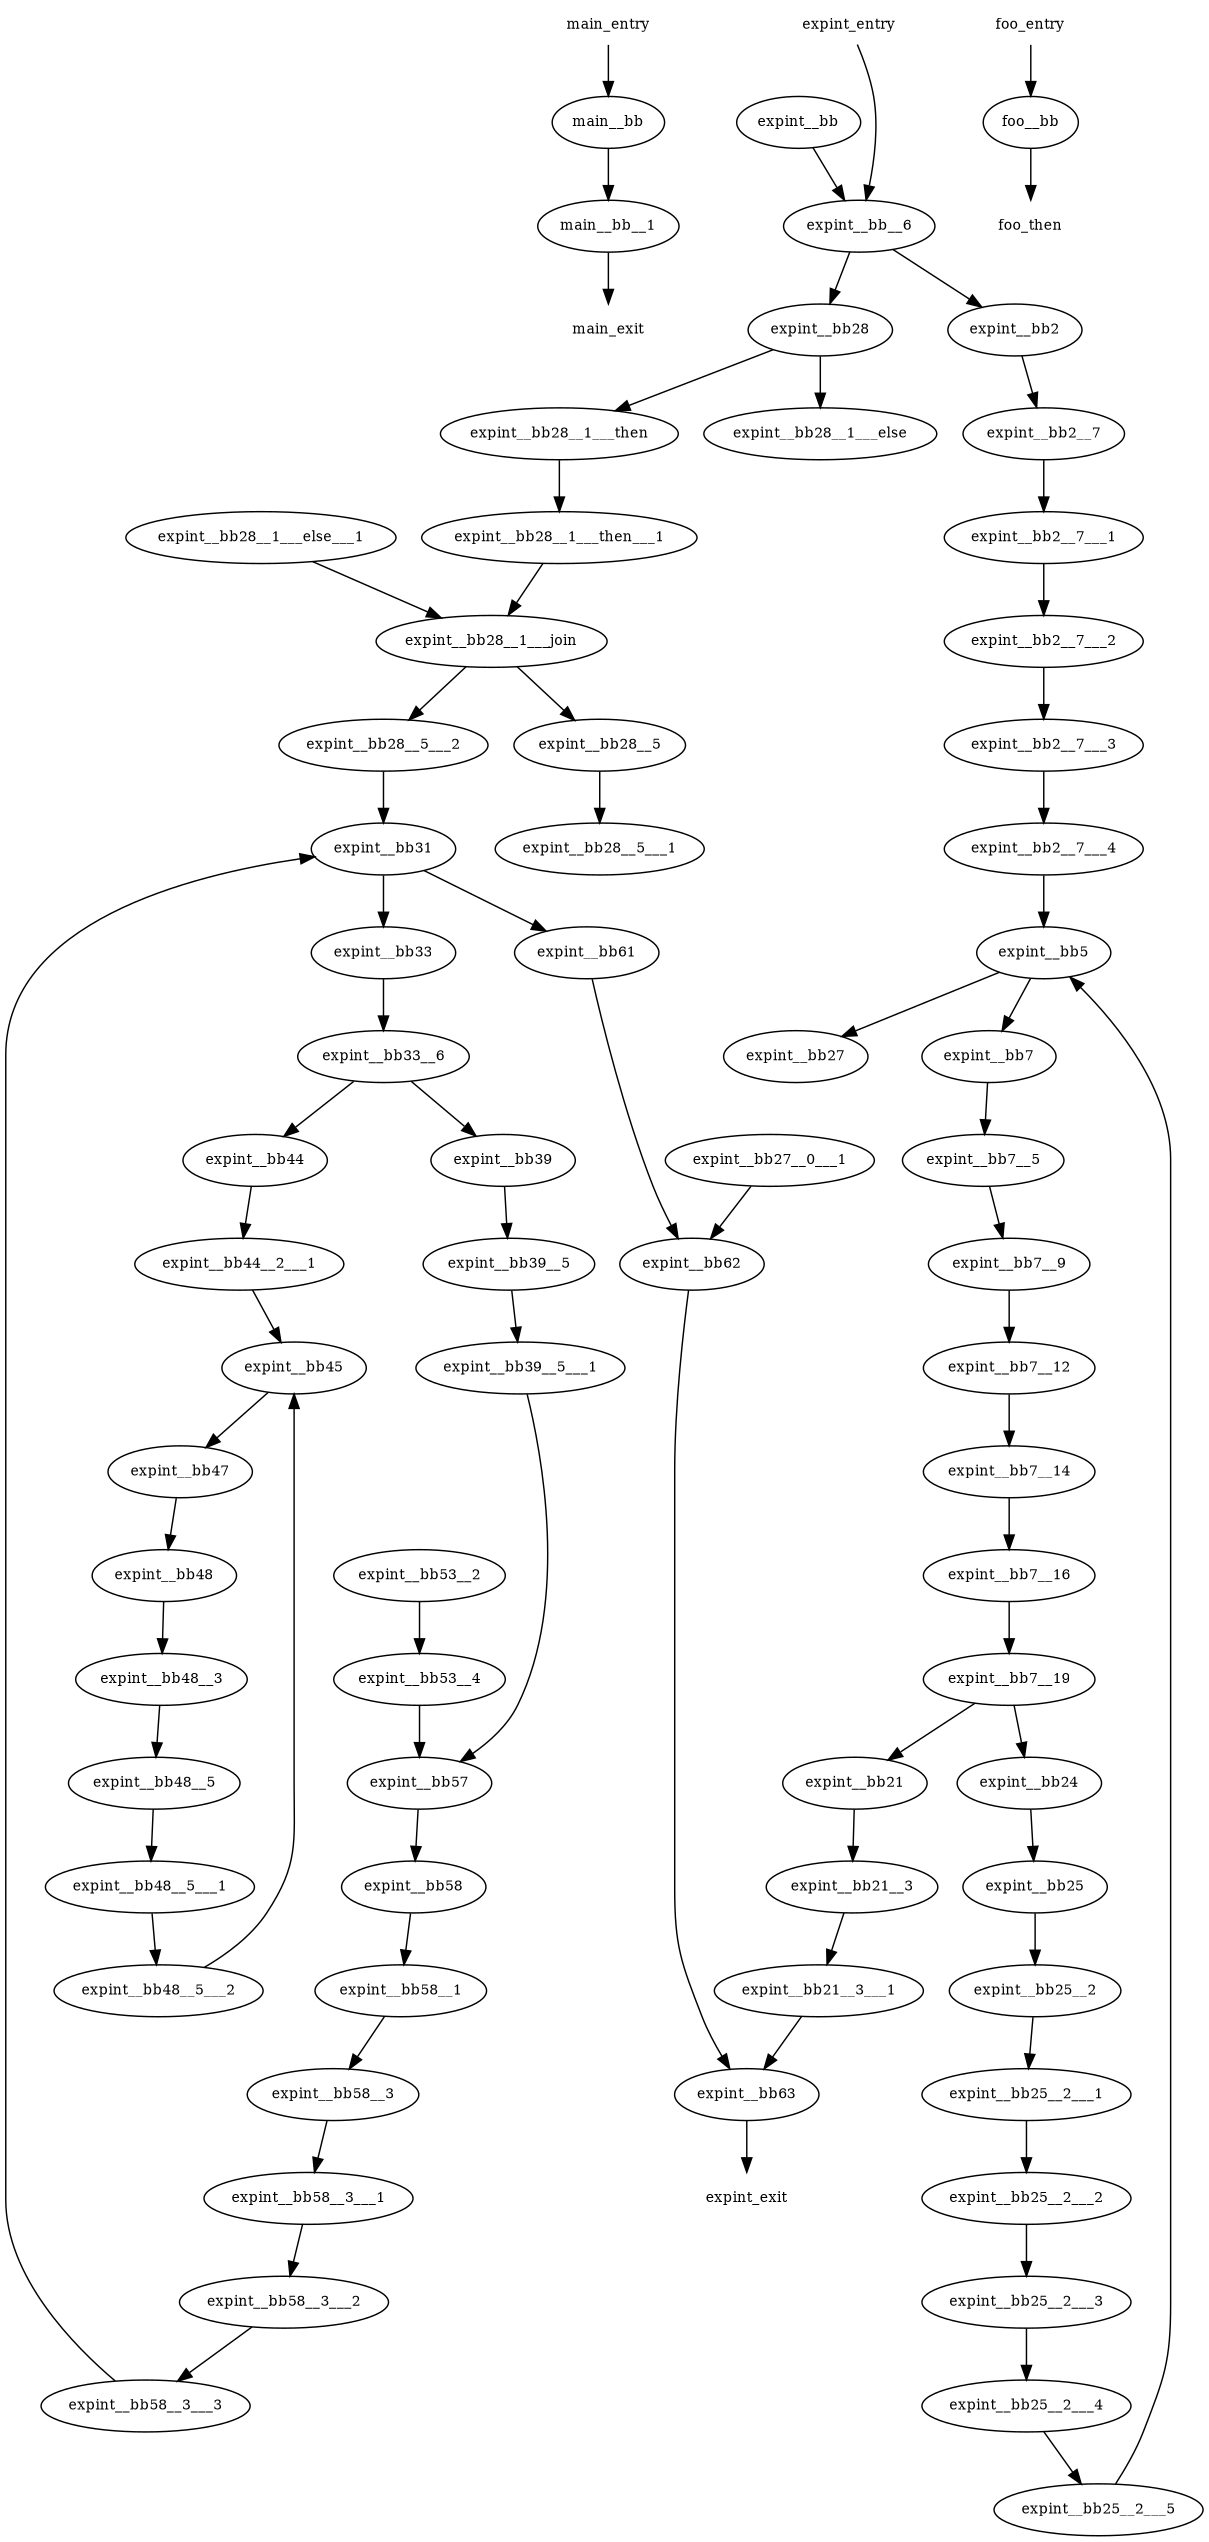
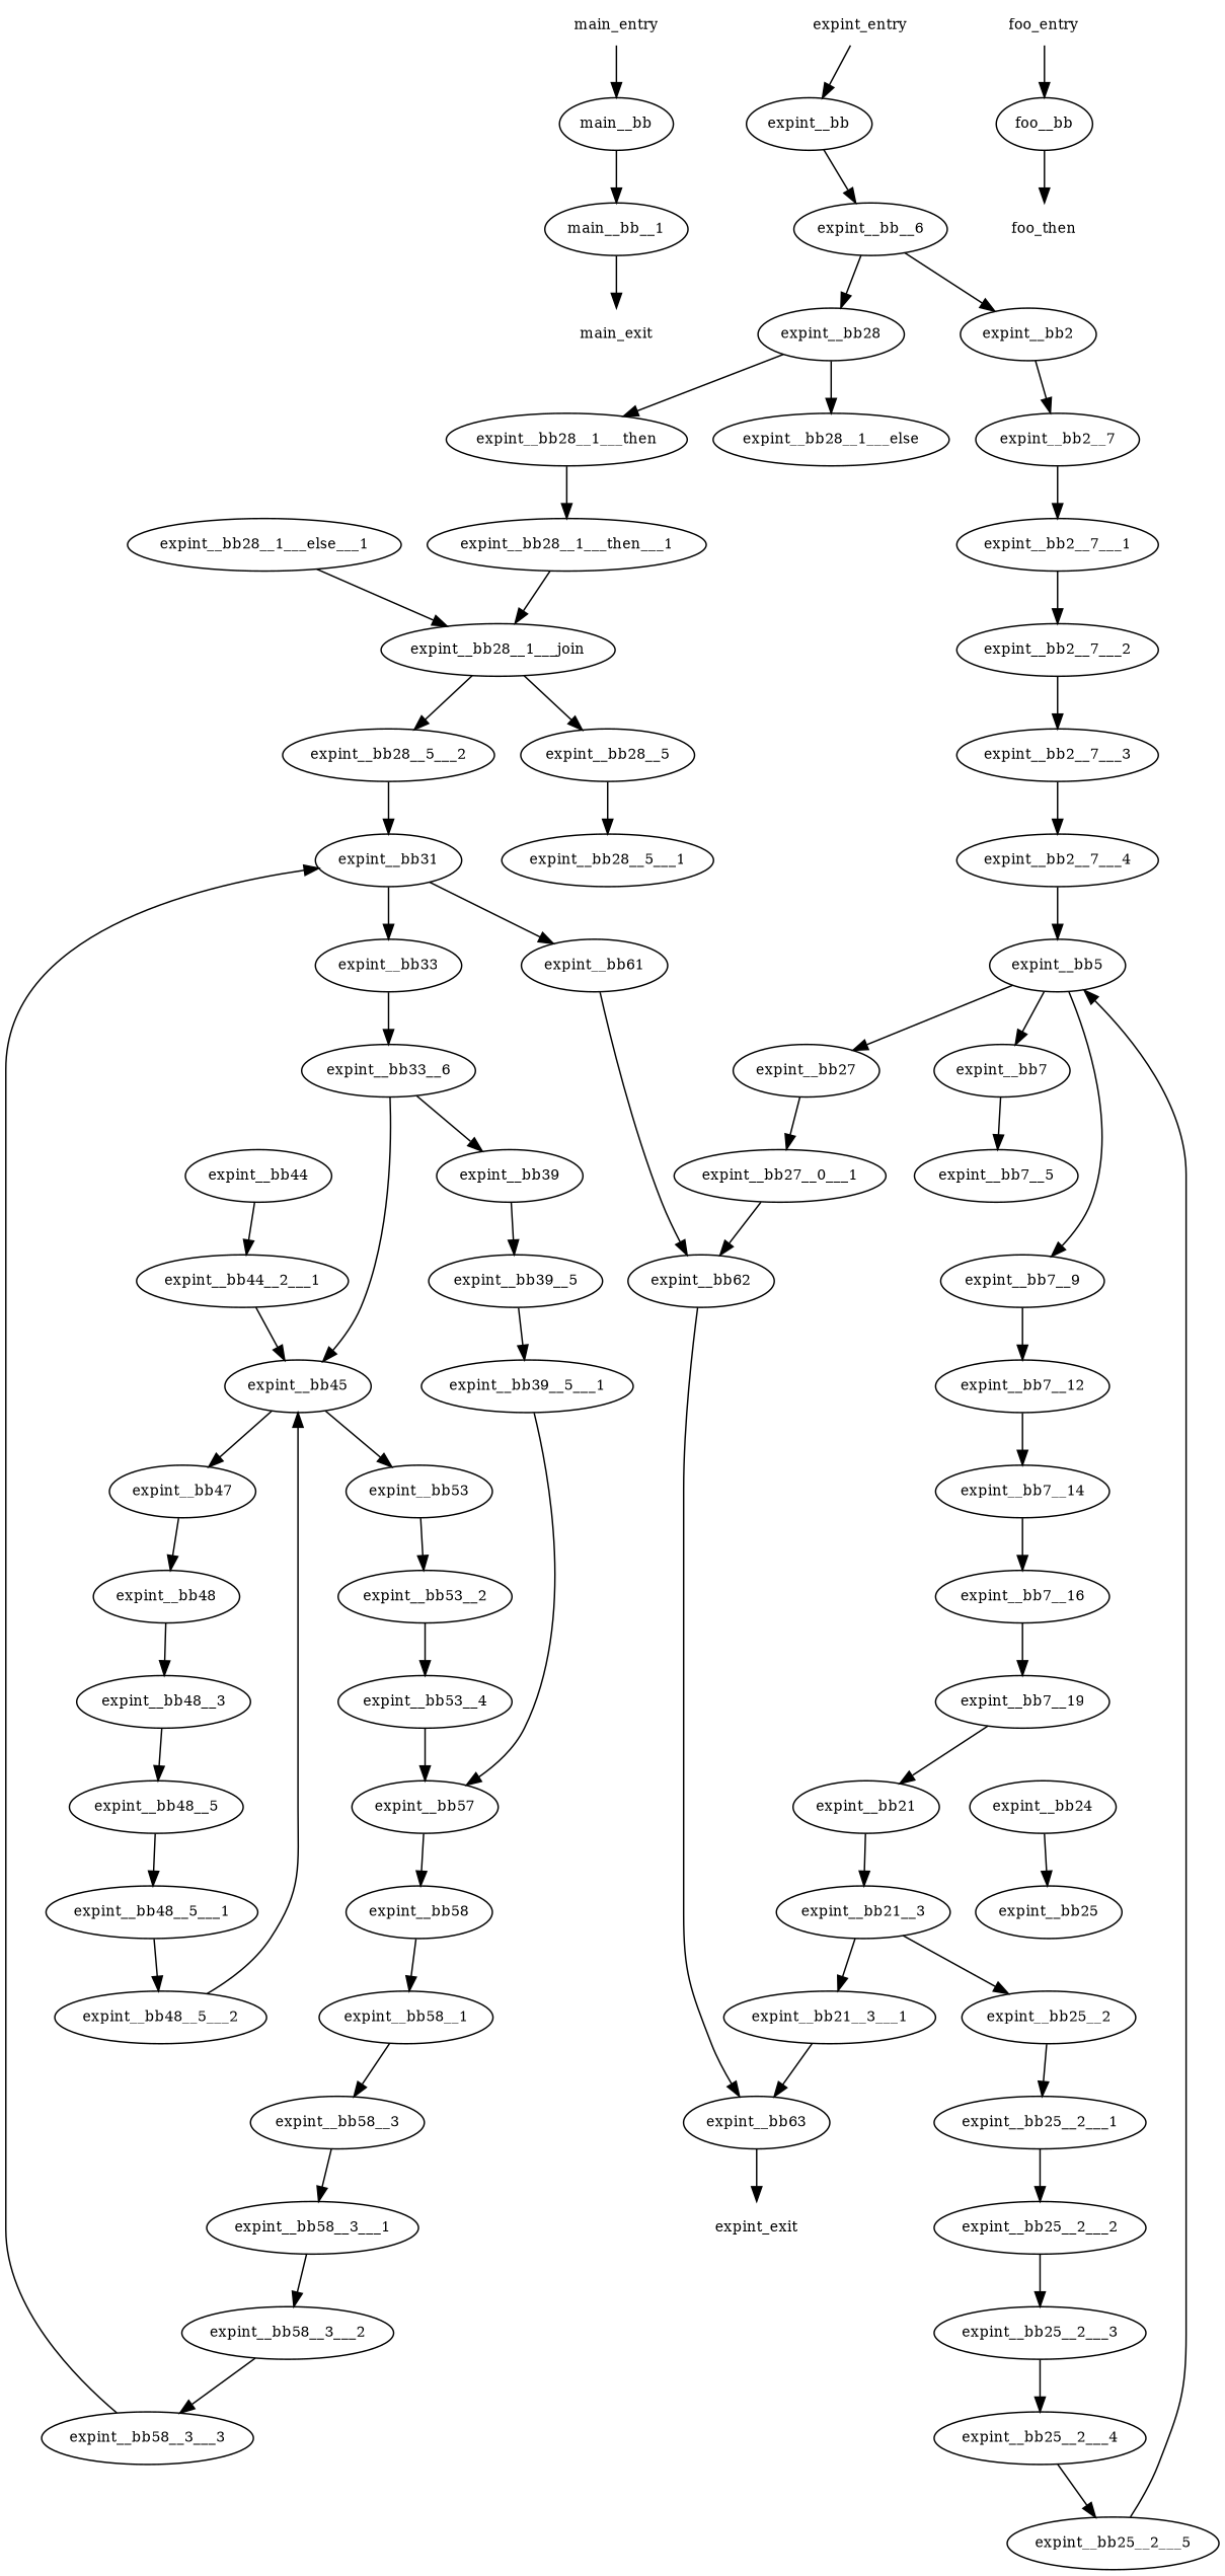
  digraph {
    fontsize=10
    rankdir=TB
    node [fontsize=10]
    n1 [label=main__bb width=0.01]
    n2 [label=main__bb__1 width=0.01]
    main_exit [color=white width=0.01]
    main_entry [color=white height=0.01 width=0.01]
    n5 [label=expint__bb width=0.01]
    n6 [label=expint__bb__6 width=0.01]
    n7 [label=expint__bb2 width=0.01]
    n8 [label=expint__bb28 width=0.01]
    n9 [label=expint__bb2__7 width=0.01]
    n10 [label=expint__bb2__7___1 width=0.01]
    n11 [label=expint__bb2__7___2 width=0.01]
    n12 [label=expint__bb2__7___3 width=0.01]
    n13 [label=expint__bb2__7___4 width=0.01]
    n14 [label=expint__bb5 width=0.01]
    n15 [label=expint__bb7 width=0.01]
    n16 [label=expint__bb27 width=0.01]
    n17 [label=expint__bb7__5 width=0.01]
    n18 [label=expint__bb7__9 width=0.01]
    n19 [label=expint__bb7__12 width=0.01]
    n20 [label=expint__bb7__14 width=0.01]
    n21 [label=expint__bb7__16 width=0.01]
    n22 [label=expint__bb7__19 width=0.01]
    n23 [label=expint__bb21 width=0.01]
    n24 [label=expint__bb24 width=0.01]
    n25 [label=expint__bb21__3 width=0.01]
    n26 [label=expint__bb21__3___1 width=0.01]
    n27 [label=expint__bb63 width=0.01]
    n28 [label=expint__bb25 width=0.01]
    n29 [label=expint__bb25__2 width=0.01]
    n30 [label=expint__bb25__2___1 width=0.01]
    n31 [label=expint__bb25__2___2 width=0.01]
    n32 [label=expint__bb25__2___3 width=0.01]
    n33 [label=expint__bb25__2___4 width=0.01]
    n34 [label=expint__bb25__2___5 width=0.01]
    n35 [label=expint__bb27__0___1 width=0.01]
    n36 [label=expint__bb62 width=0.01]
    n37 [label=expint__bb28__1___then width=0.01]
    n38 [label=expint__bb28__1___else width=0.01]
    n39 [label=expint__bb28__1___then___1 width=0.01]
    n40 [label=expint__bb28__1___join width=0.01]
    n41 [label=expint__bb28__1___else___1 width=0.01]
    n42 [label=expint__bb28__5 width=0.01]
    n43 [label=expint__bb28__5___1 width=0.01]
    n44 [label=expint__bb28__5___2 width=0.01]
    n45 [label=expint__bb31 width=0.01]
    n46 [label=expint__bb33 width=0.01]
    n47 [label=expint__bb61 width=0.01]
    n48 [label=expint__bb33__6 width=0.01]
    n49 [label=expint__bb39 width=0.01]
    n50 [label=expint__bb44 width=0.01]
    n51 [label=expint__bb39__5 width=0.01]
    n52 [label=expint__bb39__5___1 width=0.01]
    n53 [label=expint__bb57 width=0.01]
    n54 [label=expint__bb44__2___1 width=0.01]
    n55 [label=expint__bb45 width=0.01]
    n56 [label=expint__bb47 width=0.01]
+   n57 [label=expint__bb53 width=0.01]
    n58 [label=expint__bb48 width=0.01]
    n59 [label=expint__bb48__3 width=0.01]
    n60 [label=expint__bb48__5 width=0.01]
    n61 [label=expint__bb48__5___1 width=0.01]
    n62 [label=expint__bb48__5___2 width=0.01]
    n63 [label=expint__bb53__2 width=0.01]
    n64 [label=expint__bb53__4 width=0.01]
    n65 [label=expint__bb58 width=0.01]
    n66 [label=expint__bb58__1 width=0.01]
    n67 [label=expint__bb58__3 width=0.01]
    n68 [label=expint__bb58__3___1 width=0.01]
    n69 [label=expint__bb58__3___2 width=0.01]
    n70 [label=expint__bb58__3___3 width=0.01]
    expint_exit [color=white width=0.01]
    expint_entry [color=white height=0.01 width=0.01]
    n73 [label=foo__bb width=0.01]
    n74 [color=white label=foo_then width=0.01]
    foo_entry [color=white height=0.01 width=0.01]
    subgraph sub_1 {
      n1
      n2
      main_exit
      main_entry
    }
    subgraph sub_2 {
      n5
      n6
      n7
      n8
      n9
      n10
      n11
      n12
      n13
      n14
      n15
      n16
      n17
      n18
      n19
      n20
      n21
      n22
      n23
      n24
      n25
      n26
      n27
      n28
      n29
      n30
      n31
      n32
      n33
      n34
      n35
      n36
      n37
      n38
      n39
      n40
      n41
      n42
      n43
      n44
      n45
      n46
      n47
      n48
      n49
      n50
      n51
      n52
      n53
      n54
      n55
      n56
+     n57
      n58
      n59
      n60
      n61
      n62
      n63
      n64
      n65
      n66
      n67
      n68
      n69
      n70
      expint_exit
      expint_entry
    }
    subgraph sub_3 {
      n73
      n74
      foo_entry
    }
    n1 -> n2
    n2 -> main_exit
    main_entry -> n1
    n5 -> n6
    n6 -> n7
    n6 -> n8
    n7 -> n9
    n8 -> n37
    n8 -> n38
    n9 -> n10
    n10 -> n11
    n11 -> n12
    n12 -> n13
    n13 -> n14
    n14 -> n15
    n14 -> n16
    n15 -> n17
-   n17 -> n18
+   n16 -> n35
+   n14 -> n18
    n18 -> n19
    n19 -> n20
    n20 -> n21
    n21 -> n22
    n22 -> n23
-   n22 -> n24
    n23 -> n25
    n24 -> n28
    n25 -> n26
    n26 -> n27
    n27 -> expint_exit
-   n28 -> n29
+   n25 -> n29
    n29 -> n30
    n30 -> n31
    n31 -> n32
    n32 -> n33
    n33 -> n34
    n34 -> n14
    n35 -> n36
    n36 -> n27
    n37 -> n39
    n39 -> n40
    n40 -> n42
    n40 -> n44
    n41 -> n40
    n42 -> n43
    n44 -> n45
    n45 -> n46
    n45 -> n47
    n46 -> n48
    n47 -> n36
    n48 -> n49
-   n48 -> n50
+   n48 -> n55
    n49 -> n51
    n50 -> n54
    n51 -> n52
    n52 -> n53
    n53 -> n65
    n54 -> n55
    n55 -> n56
+   n55 -> n57
    n56 -> n58
+   n57 -> n63
    n58 -> n59
    n59 -> n60
    n60 -> n61
    n61 -> n62
    n62 -> n55
    n63 -> n64
    n64 -> n53
    n65 -> n66
    n66 -> n67
    n67 -> n68
    n68 -> n69
    n69 -> n70
    n70 -> n45
-   expint_entry -> n6
+   expint_entry -> n5
    n73 -> n74
    foo_entry -> n73
  }
